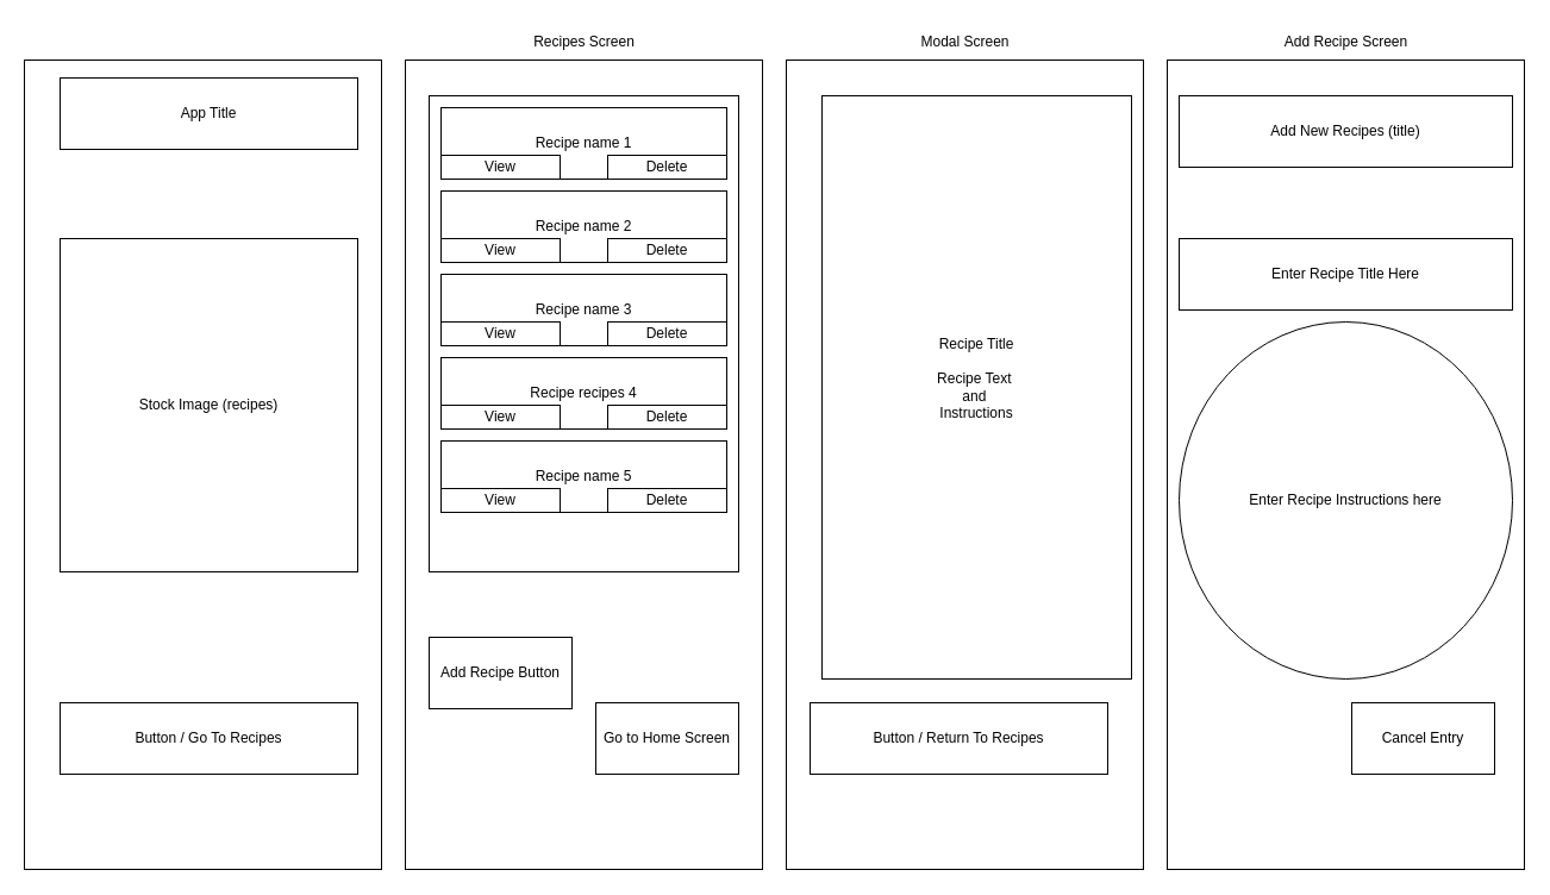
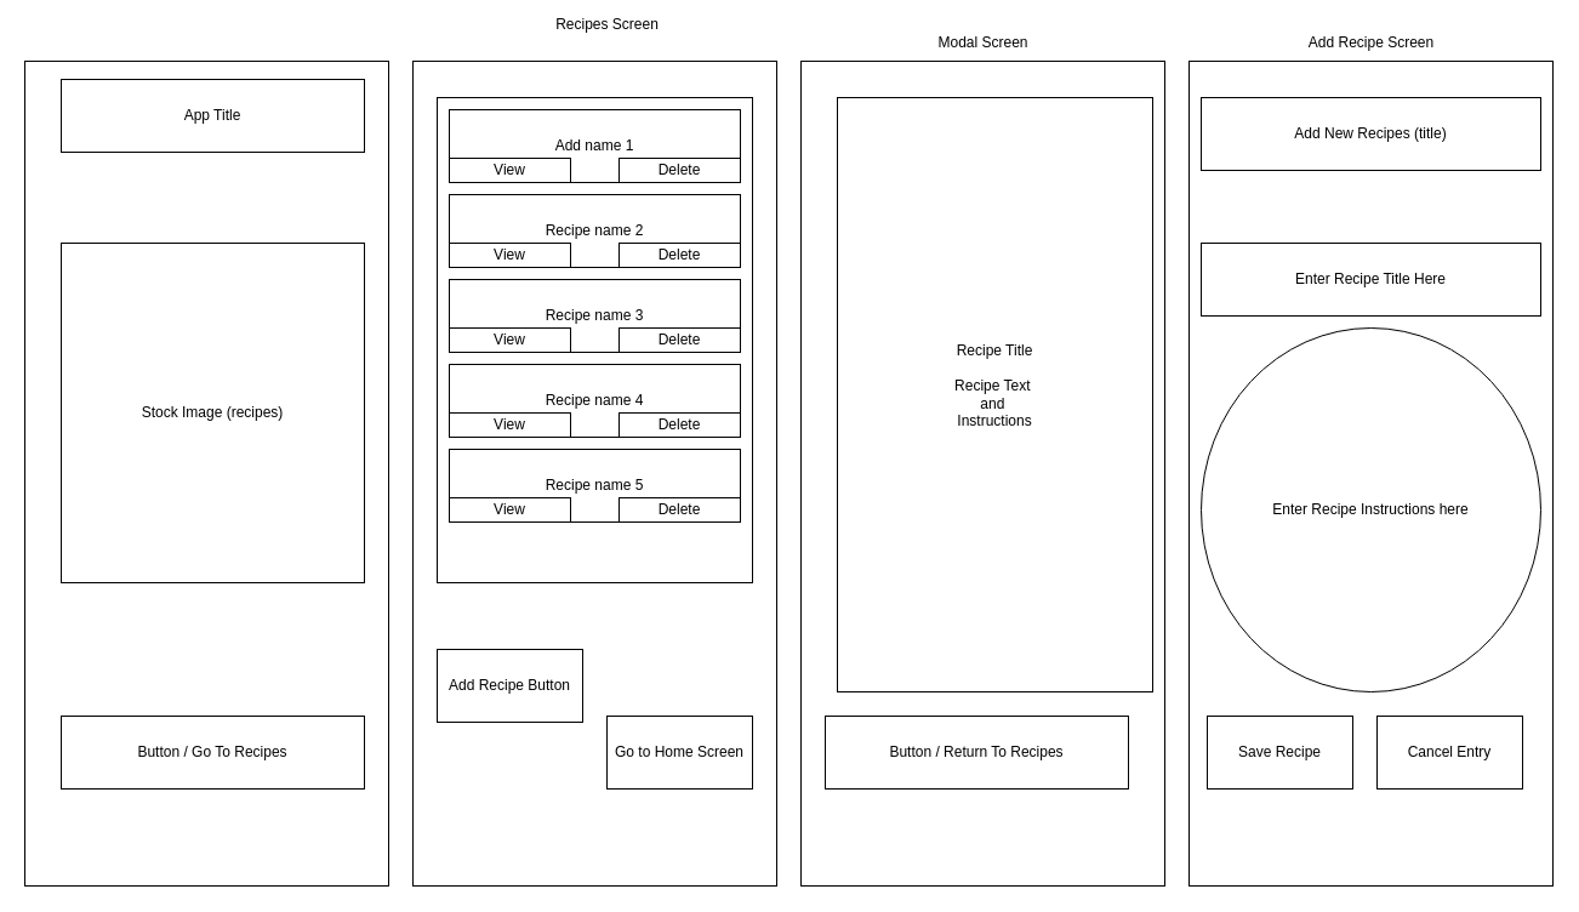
  <mxCell id="0" />
  <mxCell id="1" parent="0" />
  <mxCell id="2" value="" style="rounded=0;whiteSpace=wrap;html=1;" vertex="1" parent="1"><mxGeometry x="20" y="50" width="300" height="680" as="geometry" /></mxCell>
  <mxCell id="3" value="" style="rounded=0;whiteSpace=wrap;html=1;" vertex="1" parent="1"><mxGeometry x="340" y="50" width="300" height="680" as="geometry" /></mxCell>
  <mxCell id="4" value="" style="rounded=0;whiteSpace=wrap;html=1;" vertex="1" parent="1"><mxGeometry x="660" y="50" width="300" height="680" as="geometry" /></mxCell>
  <mxCell id="5" value="" style="rounded=0;whiteSpace=wrap;html=1;" vertex="1" parent="1"><mxGeometry x="980" y="50" width="300" height="680" as="geometry" /></mxCell>
  <mxCell id="6" value="App Title" style="rounded=0;whiteSpace=wrap;html=1;" vertex="1" parent="1"><mxGeometry x="50" y="65" width="250" height="60" as="geometry" /></mxCell>
  <mxCell id="7" value="Stock Image (recipes)" style="rounded=0;whiteSpace=wrap;html=1;" vertex="1" parent="1"><mxGeometry x="50" y="200" width="250" height="280" as="geometry" /></mxCell>
  <mxCell id="8" value="Button / Go To Recipes" style="rounded=0;whiteSpace=wrap;html=1;" vertex="1" parent="1"><mxGeometry x="50" y="590" width="250" height="60" as="geometry" /></mxCell>
- <mxCell id="9" value="Recipes Screen" style="text;html=1;align=center;verticalAlign=middle;resizable=0;points=[];autosize=1;strokeColor=none;fillColor=none;" vertex="1" parent="1"><mxGeometry x="435" y="20" width="110" height="30" as="geometry" /></mxCell>
+ <mxCell id="9" value="Recipes Screen" style="text;html=1;align=center;verticalAlign=middle;resizable=0;points=[];autosize=1;strokeColor=none;fillColor=none;" vertex="1" parent="1"><mxGeometry x="445" y="5" width="110" height="30" as="geometry" /></mxCell>
  <mxCell id="10" value="" style="rounded=0;whiteSpace=wrap;html=1;" vertex="1" parent="1"><mxGeometry x="360" y="80" width="260" height="400" as="geometry" /></mxCell>
  <mxCell id="11" value="Add Recipe Button" style="rounded=0;whiteSpace=wrap;html=1;" vertex="1" parent="1"><mxGeometry x="360" y="535" width="120" height="60" as="geometry" /></mxCell>
  <mxCell id="12" value="Go to Home Screen" style="rounded=0;whiteSpace=wrap;html=1;" vertex="1" parent="1"><mxGeometry x="500" y="590" width="120" height="60" as="geometry" /></mxCell>
- <mxCell id="13" value="Recipe name 1" style="rounded=0;whiteSpace=wrap;html=1;" vertex="1" parent="1"><mxGeometry x="370" y="90" width="240" height="60" as="geometry" /></mxCell>
+ <mxCell id="13" value="Add name 1" style="rounded=0;whiteSpace=wrap;html=1;" vertex="1" parent="1"><mxGeometry x="370" y="90" width="240" height="60" as="geometry" /></mxCell>
  <mxCell id="14" value="Recipe name 2" style="rounded=0;whiteSpace=wrap;html=1;" vertex="1" parent="1"><mxGeometry x="370" y="160" width="240" height="60" as="geometry" /></mxCell>
  <mxCell id="15" value="Recipe name 3" style="rounded=0;whiteSpace=wrap;html=1;" vertex="1" parent="1"><mxGeometry x="370" y="230" width="240" height="60" as="geometry" /></mxCell>
- <mxCell id="16" value="Recipe recipes 4" style="rounded=0;whiteSpace=wrap;html=1;" vertex="1" parent="1"><mxGeometry x="370" y="300" width="240" height="60" as="geometry" /></mxCell>
+ <mxCell id="16" value="Recipe name 4" style="rounded=0;whiteSpace=wrap;html=1;" vertex="1" parent="1"><mxGeometry x="370" y="300" width="240" height="60" as="geometry" /></mxCell>
  <mxCell id="17" value="Recipe name 5" style="rounded=0;whiteSpace=wrap;html=1;" vertex="1" parent="1"><mxGeometry x="370" y="370" width="240" height="60" as="geometry" /></mxCell>
  <mxCell id="18" value="View" style="rounded=0;whiteSpace=wrap;html=1;" vertex="1" parent="1"><mxGeometry x="370" y="410" width="100" height="20" as="geometry" /></mxCell>
  <mxCell id="19" value="Delete" style="rounded=0;whiteSpace=wrap;html=1;" vertex="1" parent="1"><mxGeometry x="510" y="410" width="100" height="20" as="geometry" /></mxCell>
  <mxCell id="20" value="View" style="rounded=0;whiteSpace=wrap;html=1;" vertex="1" parent="1"><mxGeometry x="370" y="130" width="100" height="20" as="geometry" /></mxCell>
  <mxCell id="21" value="Delete" style="rounded=0;whiteSpace=wrap;html=1;" vertex="1" parent="1"><mxGeometry x="510" y="130" width="100" height="20" as="geometry" /></mxCell>
  <mxCell id="22" value="View" style="rounded=0;whiteSpace=wrap;html=1;" vertex="1" parent="1"><mxGeometry x="370" y="200" width="100" height="20" as="geometry" /></mxCell>
  <mxCell id="23" value="Delete" style="rounded=0;whiteSpace=wrap;html=1;" vertex="1" parent="1"><mxGeometry x="510" y="200" width="100" height="20" as="geometry" /></mxCell>
  <mxCell id="24" value="View" style="rounded=0;whiteSpace=wrap;html=1;" vertex="1" parent="1"><mxGeometry x="370" y="270" width="100" height="20" as="geometry" /></mxCell>
  <mxCell id="25" value="Delete" style="rounded=0;whiteSpace=wrap;html=1;" vertex="1" parent="1"><mxGeometry x="510" y="270" width="100" height="20" as="geometry" /></mxCell>
  <mxCell id="26" value="View" style="rounded=0;whiteSpace=wrap;html=1;" vertex="1" parent="1"><mxGeometry x="370" y="340" width="100" height="20" as="geometry" /></mxCell>
  <mxCell id="27" value="Delete" style="rounded=0;whiteSpace=wrap;html=1;" vertex="1" parent="1"><mxGeometry x="510" y="340" width="100" height="20" as="geometry" /></mxCell>
  <mxCell id="28" value="Modal Screen" style="text;html=1;align=center;verticalAlign=middle;resizable=0;points=[];autosize=1;strokeColor=none;fillColor=none;" vertex="1" parent="1"><mxGeometry x="760" y="20" width="100" height="30" as="geometry" /></mxCell>
  <mxCell id="29" value="Recipe Title&lt;div&gt;&lt;br&gt;&lt;/div&gt;&lt;div&gt;Recipe Text&amp;nbsp;&lt;/div&gt;&lt;div&gt;and&amp;nbsp;&lt;/div&gt;&lt;div&gt;Instructions&lt;/div&gt;&lt;div&gt;&lt;br&gt;&lt;/div&gt;" style="rounded=0;whiteSpace=wrap;html=1;" vertex="1" parent="1"><mxGeometry x="690" y="80" width="260" height="490" as="geometry" /></mxCell>
  <mxCell id="30" value="Button / Return To Recipes" style="rounded=0;whiteSpace=wrap;html=1;" vertex="1" parent="1"><mxGeometry x="680" y="590" width="250" height="60" as="geometry" /></mxCell>
  <mxCell id="31" value="Add Recipe Screen" style="text;html=1;align=center;verticalAlign=middle;resizable=0;points=[];autosize=1;strokeColor=none;fillColor=none;" vertex="1" parent="1"><mxGeometry x="1065" y="20" width="130" height="30" as="geometry" /></mxCell>
  <mxCell id="32" value="Enter Recipe Title Here" style="rounded=0;whiteSpace=wrap;html=1;" vertex="1" parent="1"><mxGeometry x="990" y="200" width="280" height="60" as="geometry" /></mxCell>
  <mxCell id="33" value="Enter Recipe Instructions here" style="ellipse;whiteSpace=wrap;html=1;" vertex="1" parent="1"><mxGeometry x="990" y="270" width="280" height="300" as="geometry" /></mxCell>
+ <mxCell id="34" value="Save Recipe" style="rounded=0;whiteSpace=wrap;html=1;" vertex="1" parent="1"><mxGeometry x="995" y="590" width="120" height="60" as="geometry" /></mxCell>
  <mxCell id="35" value="Cancel Entry" style="rounded=0;whiteSpace=wrap;html=1;" vertex="1" parent="1"><mxGeometry x="1135" y="590" width="120" height="60" as="geometry" /></mxCell>
  <mxCell id="36" value="Add New Recipes (title)" style="rounded=0;whiteSpace=wrap;html=1;" vertex="1" parent="1"><mxGeometry x="990" y="80" width="280" height="60" as="geometry" /></mxCell>
